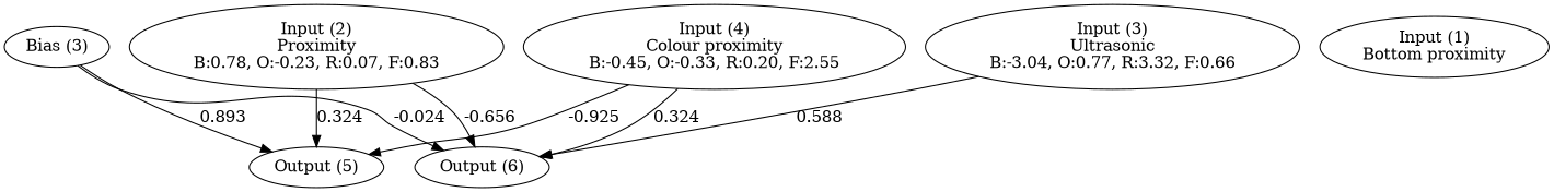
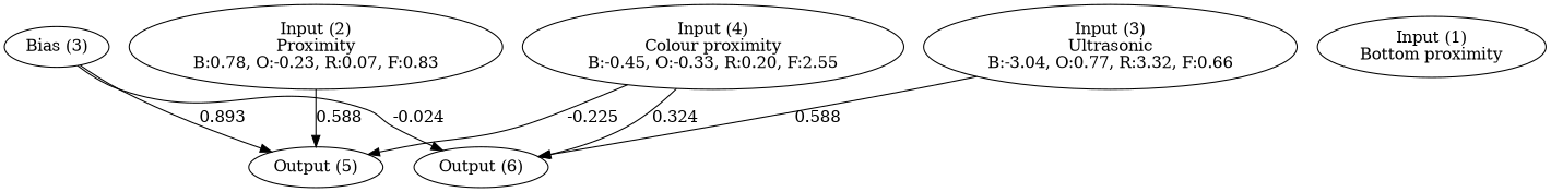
  digraph {
    n1 [label="Bias (3)"]
    n2 [label="Input (1)\nBottom proximity"]
    n3 [label="Input (2)\nProximity\nB:0.78, O:-0.23, R:0.07, F:0.83"]
    n4 [label="Input (3)\nUltrasonic\nB:-3.04, O:0.77, R:3.32, F:0.66"]
    n5 [label="Input (4)\nColour proximity\nB:-0.45, O:-0.33, R:0.20, F:2.55"]
    n6 [label="Output (5)"]
    n7 [label="Output (6)"]
    subgraph sub_1 {
      rank=same
      n1
      n2
      n3
      n4
      n5
    }
    subgraph sub_2 {
      rank=same
      n6
      n7
    }
    n1 -> n6 [label=0.893]
    n1 -> n7 [label=-0.024]
-   n3 -> n6 [label=0.324]
-   n3 -> n7 [label=-0.656]
+   n3 -> n6 [label=0.588]
    n4 -> n7 [label=0.588]
-   n5 -> n6 [label=-0.925]
+   n5 -> n6 [label=-0.225]
    n5 -> n7 [label=0.324]
  }
